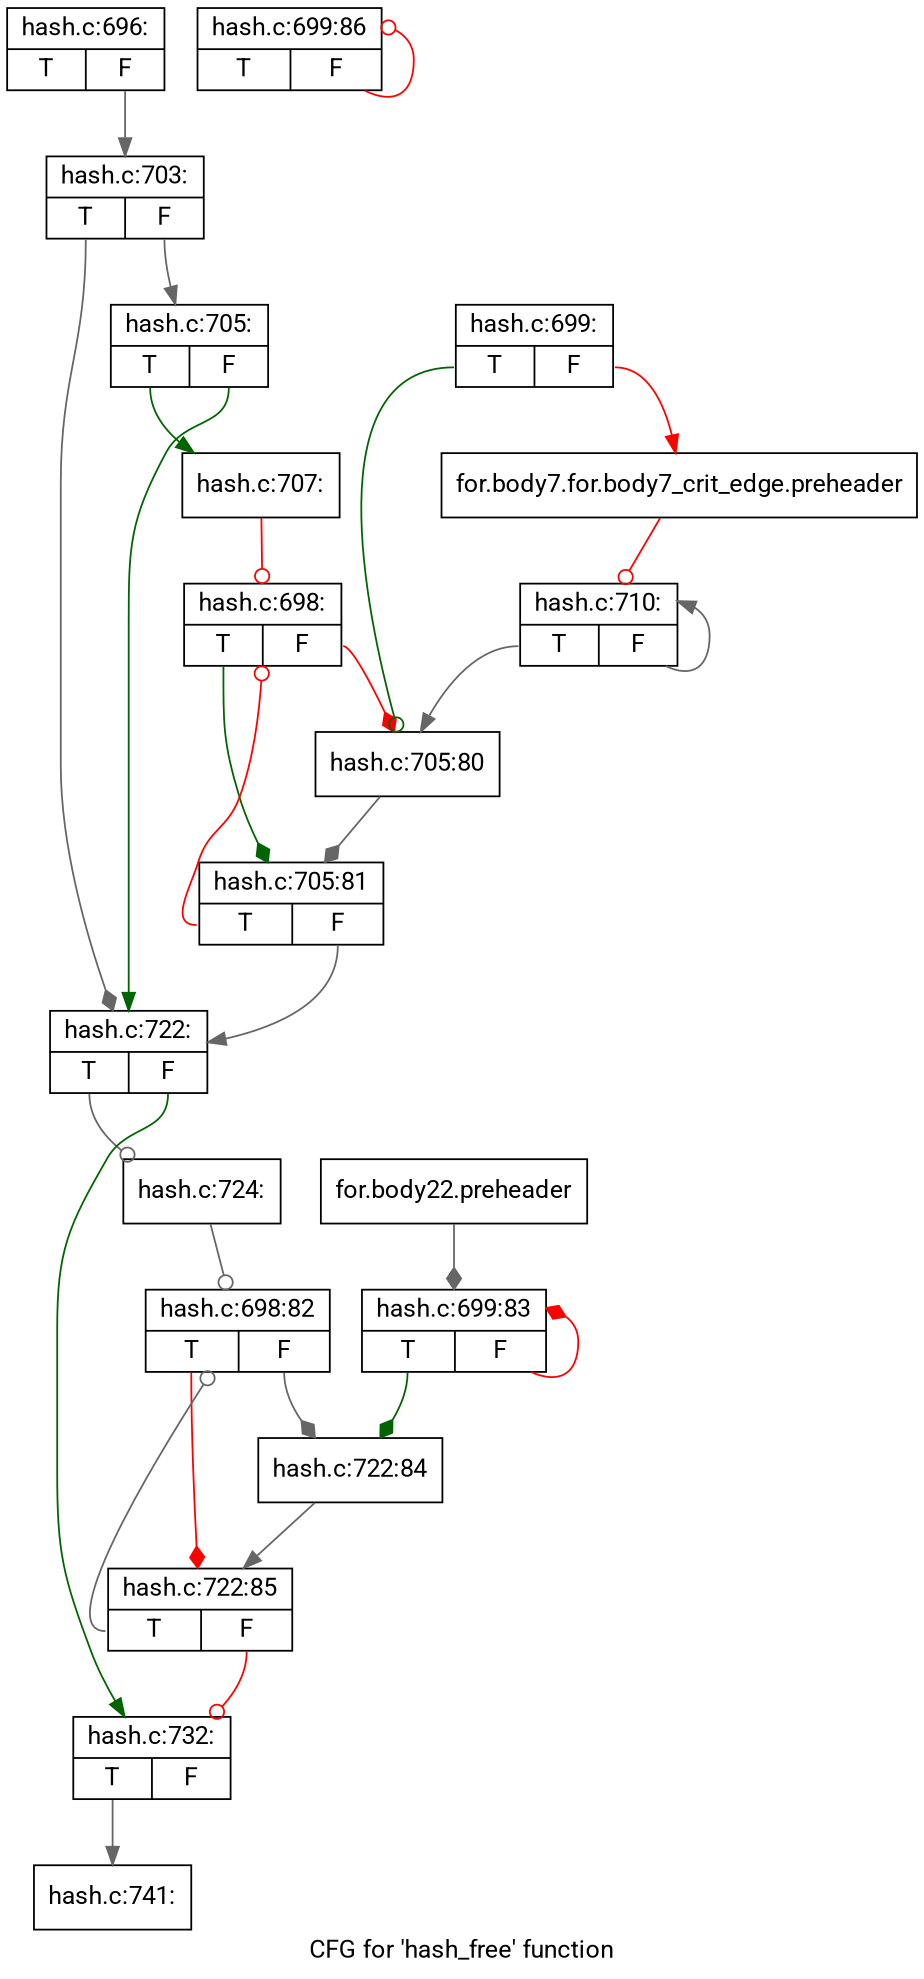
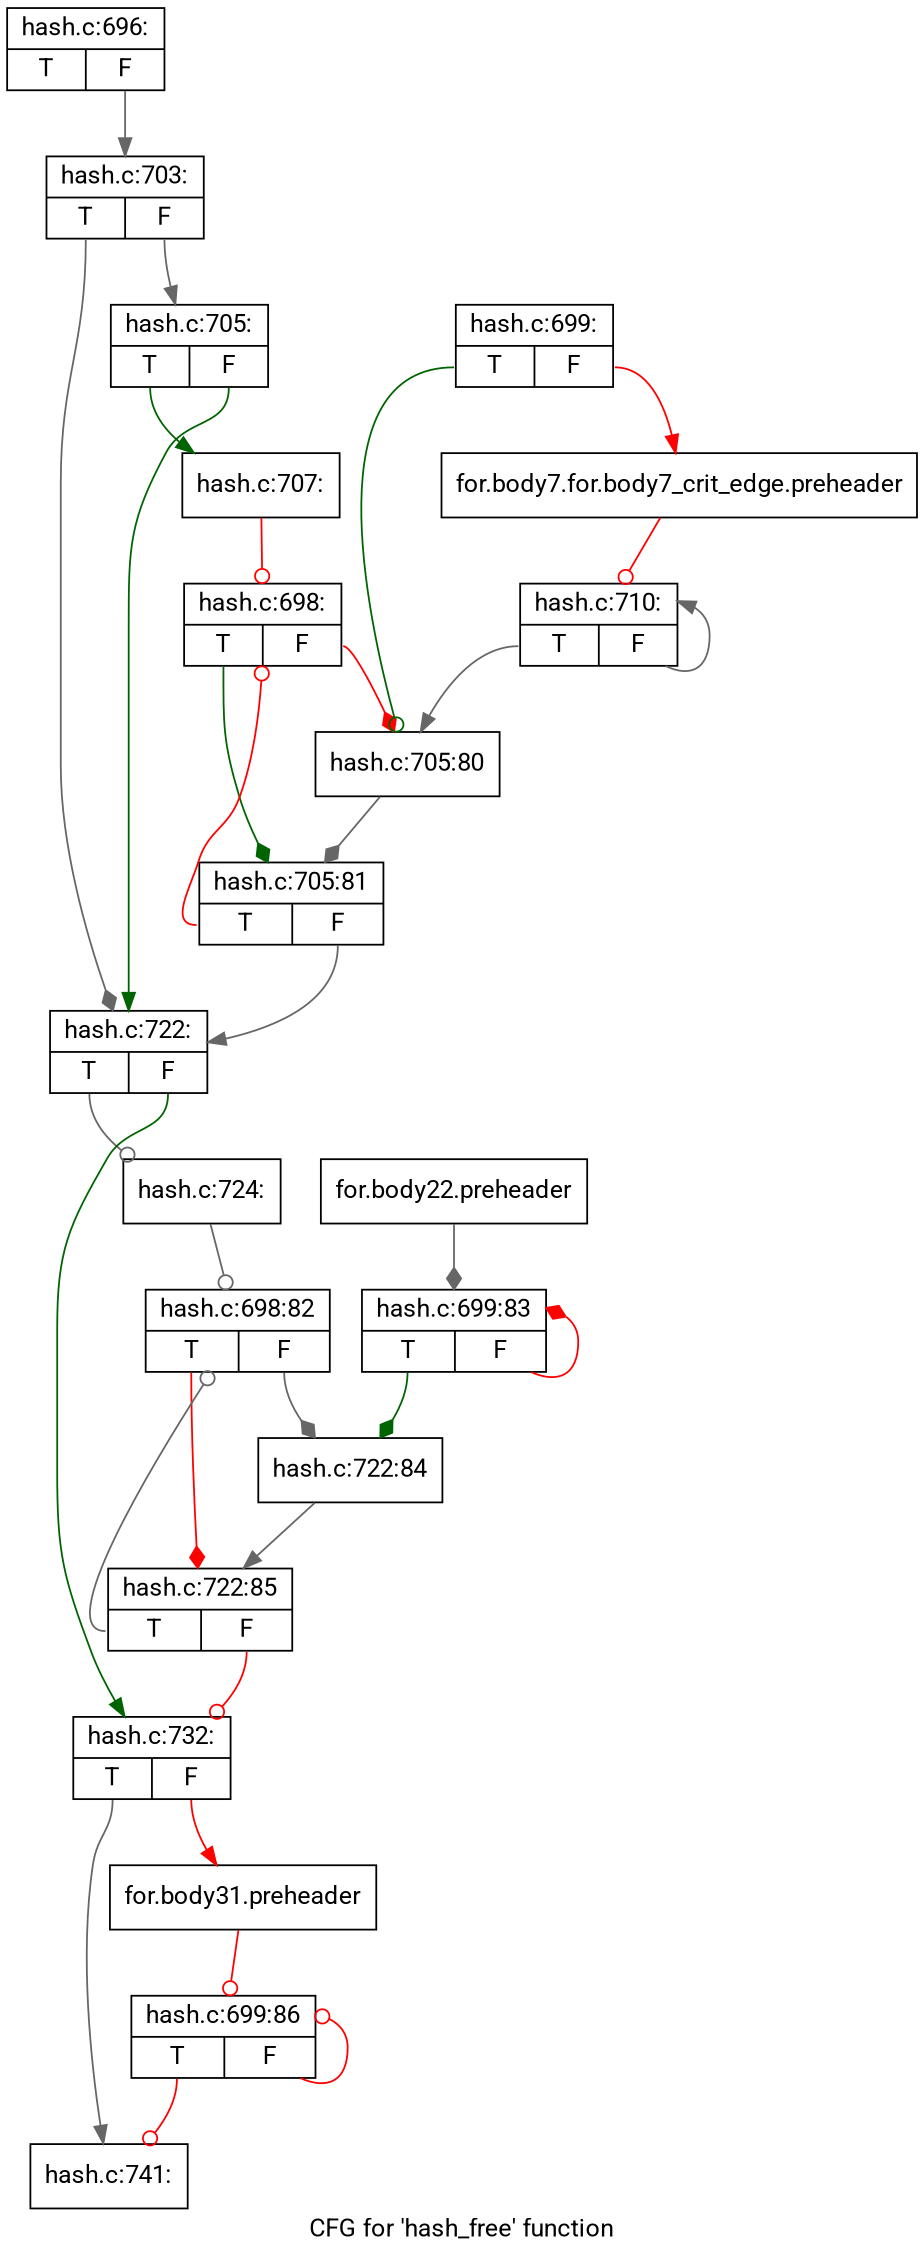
  digraph {
    fontname=Roboto
    label="CFG for 'hash_free' function"
    node [fontname=Roboto shape=record]
    edge [arrowhead=normal color=gray40 fontname=Roboto tailport=s0]
    n1 [label="{hash.c:696:|{<s0>T|<s1>F}}"]
    n2 [label="{hash.c:703:|{<s0>T|<s1>F}}"]
    n3 [label="{hash.c:722:|{<s0>T|<s1>F}}"]
    n4 [label="{hash.c:724:}"]
    n5 [label="{hash.c:732:|{<s0>T|<s1>F}}"]
    n6 [label="{hash.c:705:|{<s0>T|<s1>F}}"]
    n7 [label="{hash.c:698:82|{<s0>T|<s1>F}}"]
    n8 [label="{hash.c:741:}"]
+   n9 [label="{for.body31.preheader}"]
    n10 [label="{hash.c:707:}"]
    n11 [label="{hash.c:698:|{<s0>T|<s1>F}}"]
    n12 [label="{hash.c:705:81|{<s0>T|<s1>F}}"]
    n13 [label="{hash.c:705:80}"]
    n14 [label="{hash.c:699:|{<s0>T|<s1>F}}"]
    n15 [label="{for.body7.for.body7_crit_edge.preheader}"]
    n16 [label="{hash.c:710:|{<s0>T|<s1>F}}"]
    n17 [label="{hash.c:722:85|{<s0>T|<s1>F}}"]
    n18 [label="{hash.c:722:84}"]
    n19 [label="{hash.c:699:86|{<s0>T|<s1>F}}"]
    n20 [label="{for.body22.preheader}"]
    n21 [label="{hash.c:699:83|{<s0>T|<s1>F}}"]
    n1 -> n2 [tailport=s1]
    n2 -> n3 [arrowhead=diamond]
    n2 -> n6 [tailport=s1]
    n3 -> n4 [arrowhead=odot]
    n3 -> n5 [color=darkgreen tailport=s1]
    n4 -> n7 [arrowhead=odot]
    n5 -> n8
+   n5 -> n9 [color=red tailport=s1]
    n6 -> n3 [color=darkgreen tailport=s1]
    n6 -> n10 [color=darkgreen]
    n7 -> n17 [arrowhead=diamond color=red]
    n7 -> n18 [arrowhead=diamond tailport=s1]
+   n9 -> n19 [arrowhead=odot color=red]
    n10 -> n11 [arrowhead=odot color=red]
    n11 -> n12 [arrowhead=diamond color=darkgreen]
    n11 -> n13 [arrowhead=diamond color=red tailport=s1]
    n12 -> n3 [tailport=s1]
    n12 -> n11 [arrowhead=odot color=red]
    n13 -> n12 [arrowhead=diamond]
    n14 -> n13 [arrowhead=odot color=darkgreen]
    n14 -> n15 [color=red tailport=s1]
    n15 -> n16 [arrowhead=odot color=red]
    n16 -> n13
    n16 -> n16 [tailport=s1]
    n17 -> n5 [arrowhead=odot color=red tailport=s1]
    n17 -> n7 [arrowhead=odot]
    n18 -> n17
+   n19 -> n8 [arrowhead=odot color=red]
    n19 -> n19 [arrowhead=odot color=red tailport=s1]
    n20 -> n21 [arrowhead=diamond]
    n21 -> n18 [arrowhead=diamond color=darkgreen]
    n21 -> n21 [arrowhead=diamond color=red tailport=s1]
  }
